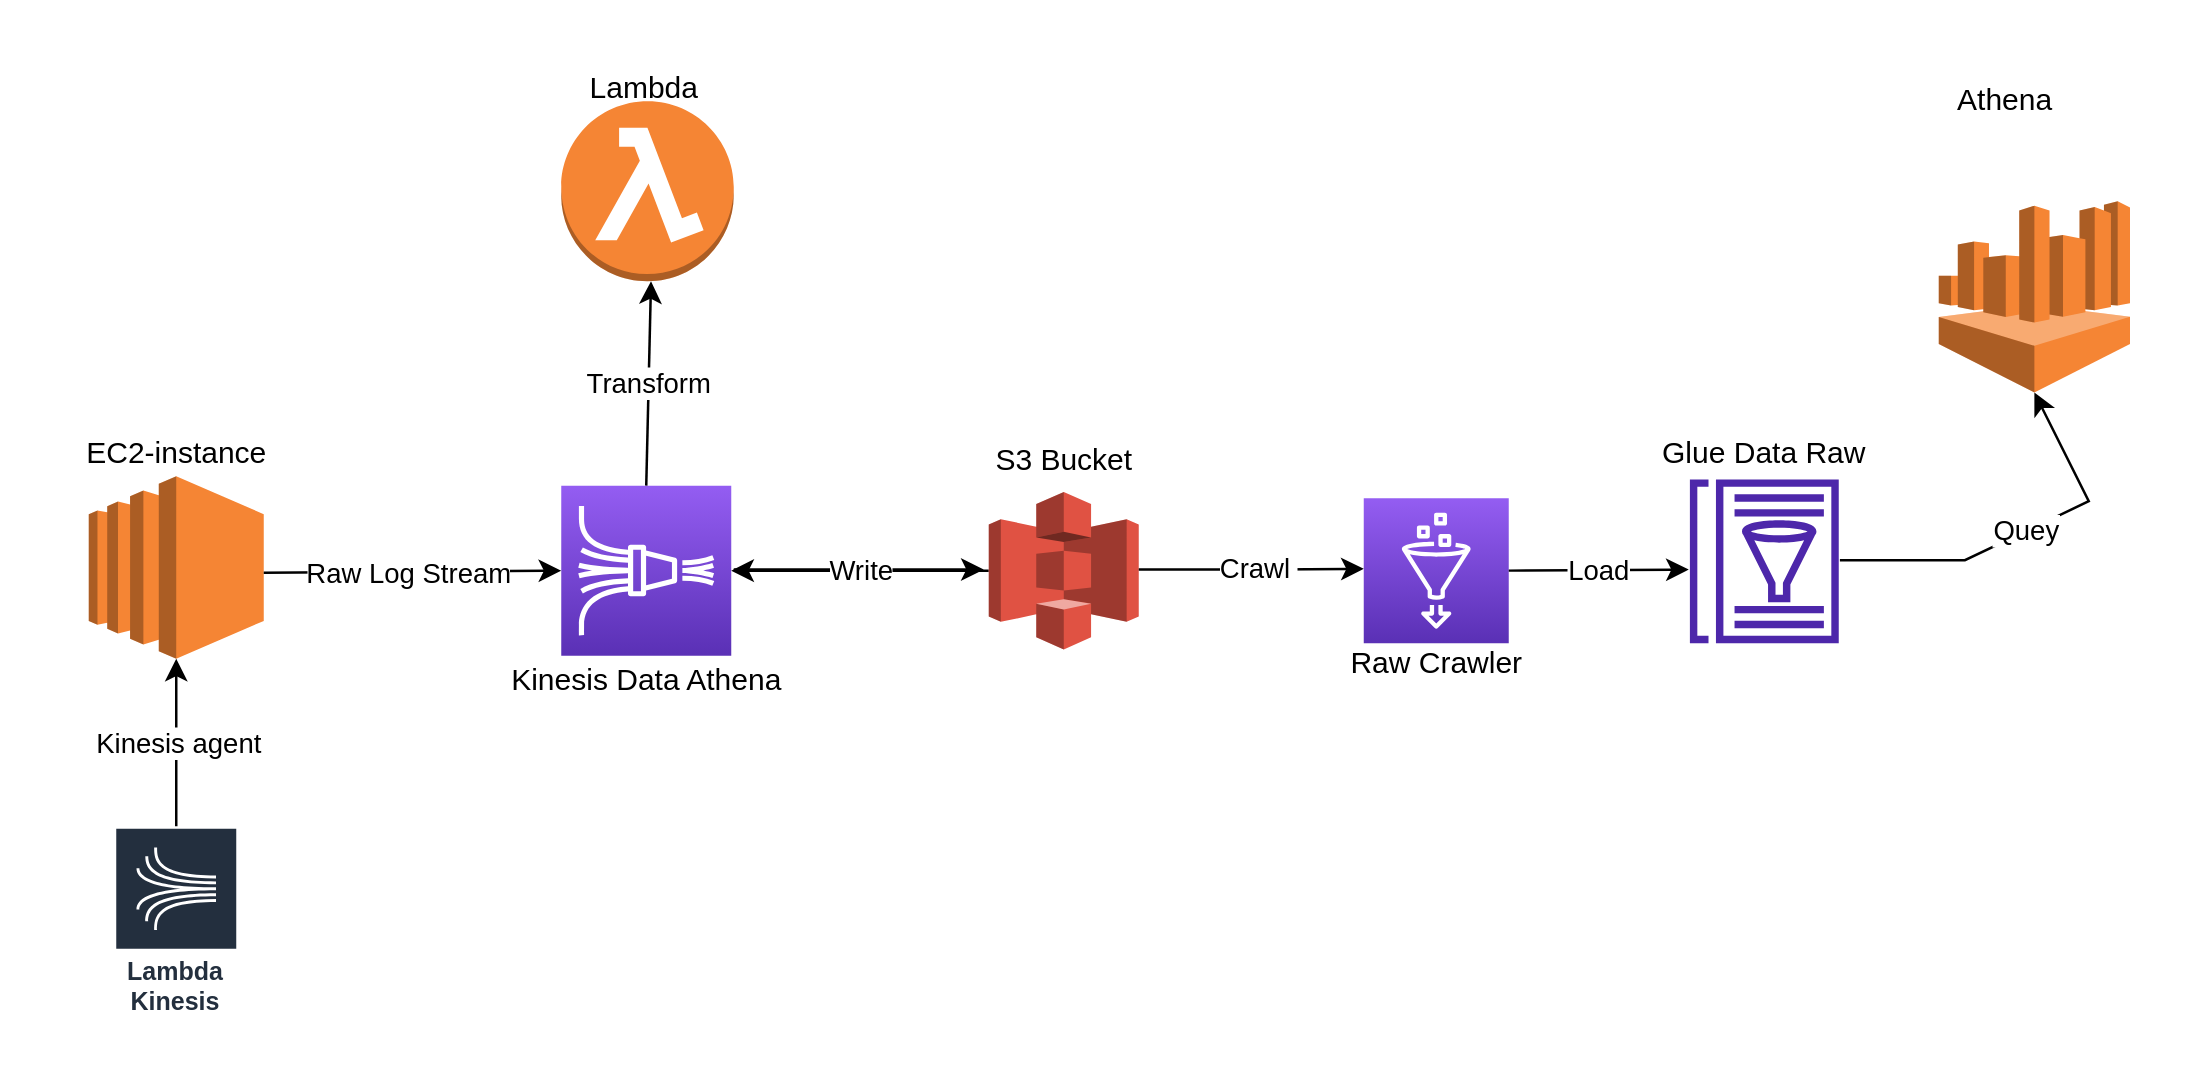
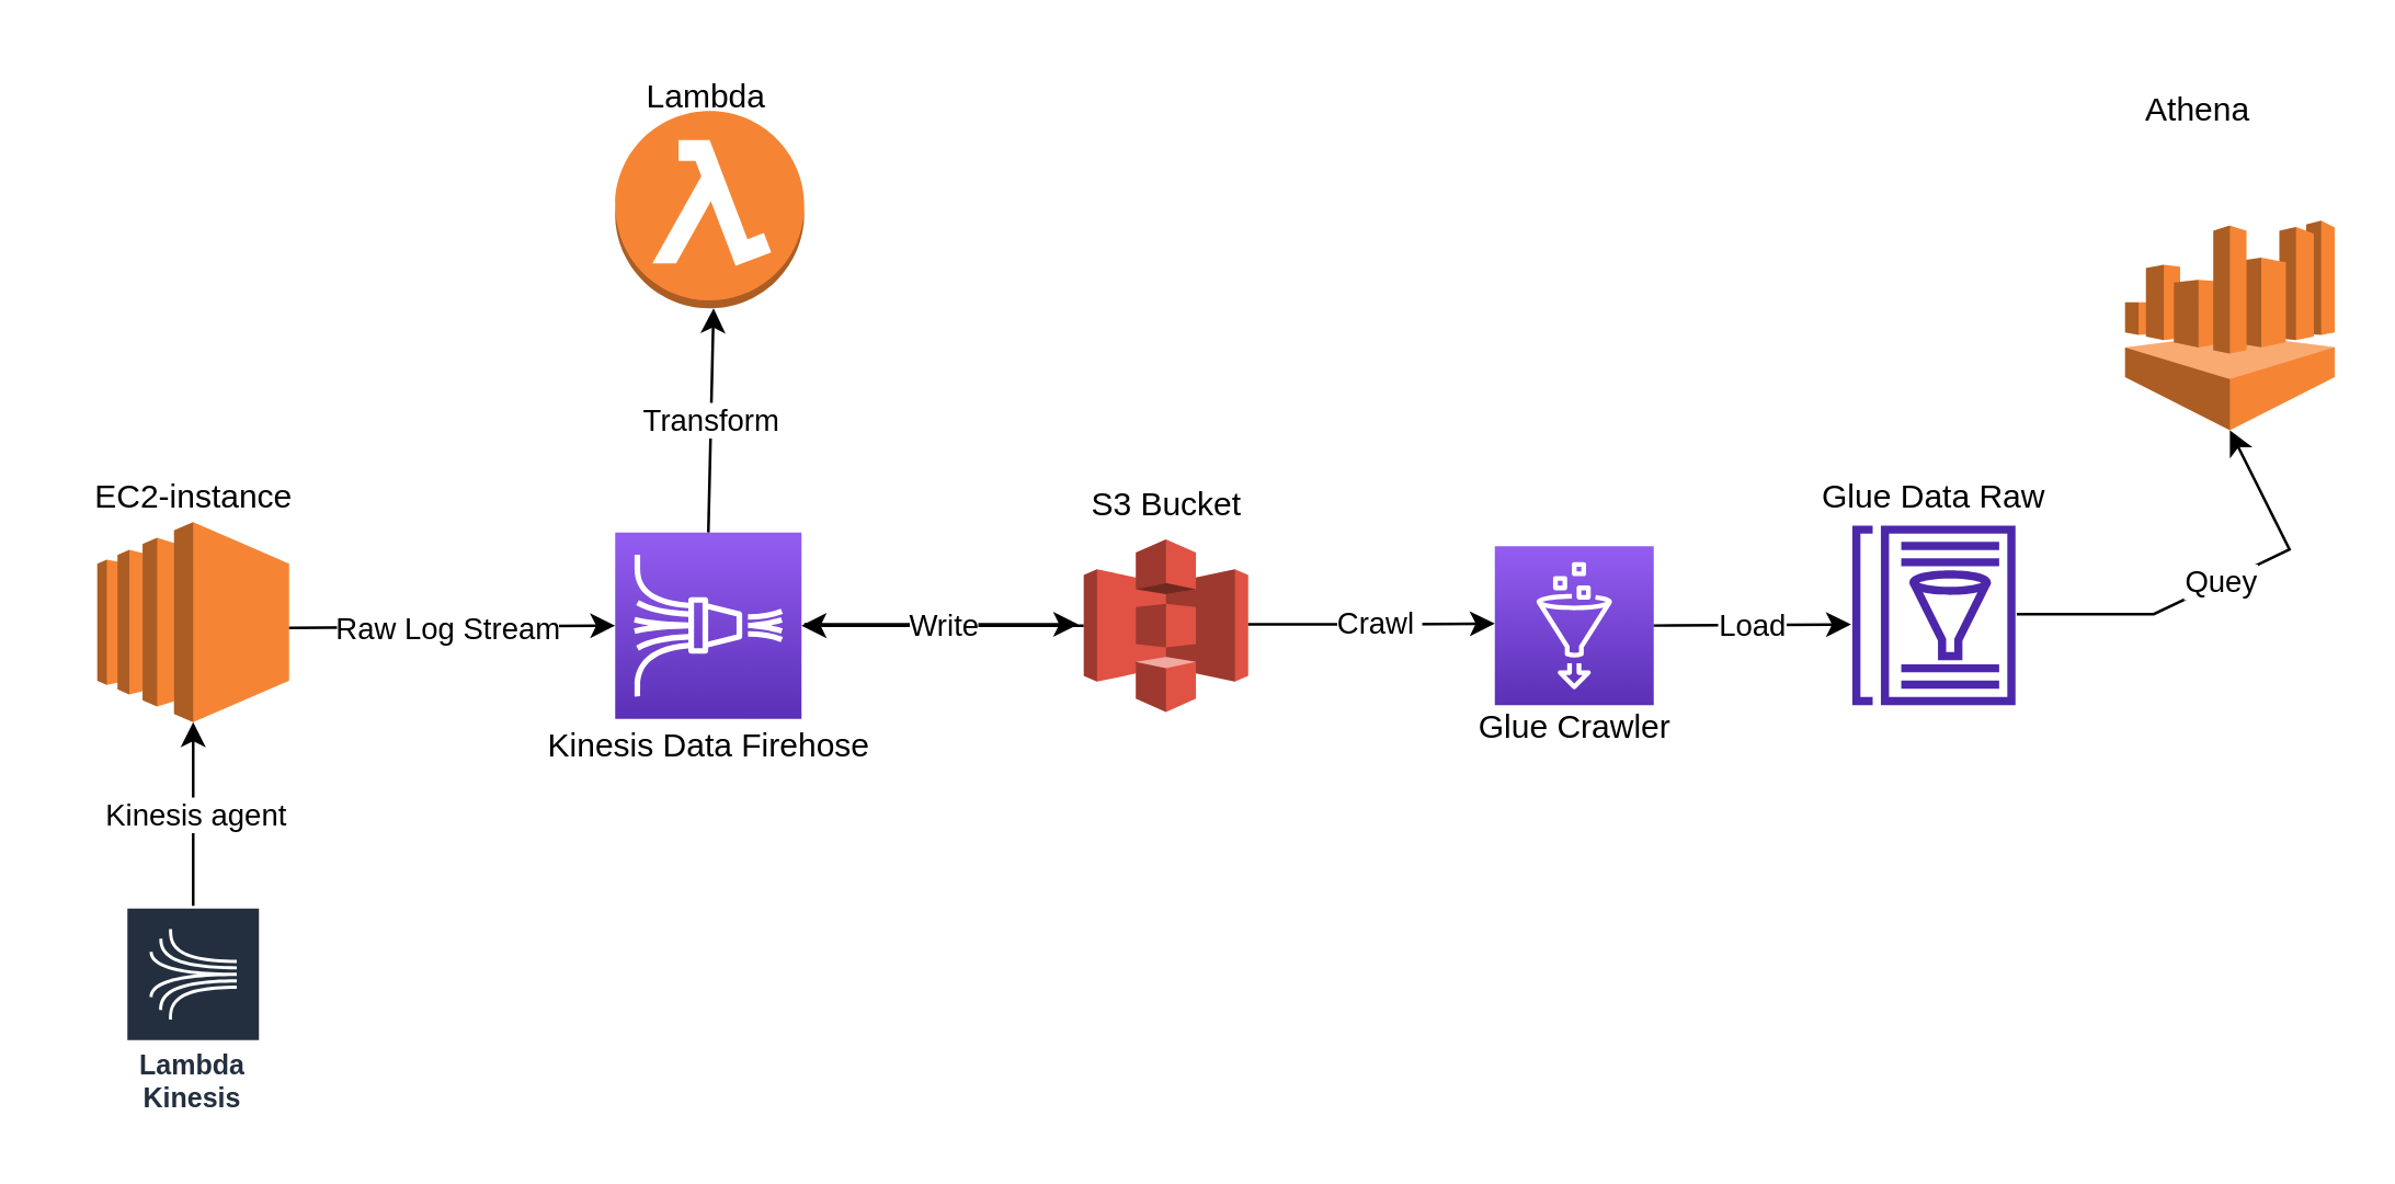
  <mxCell id="0" />
  <mxCell id="1" parent="0" />
  <mxCell id="2" value="" style="outlineConnect=0;dashed=0;verticalLabelPosition=bottom;verticalAlign=top;align=center;html=1;shape=mxgraph.aws3.ec2;fillColor=#F58534;gradientColor=none;" parent="1" vertex="1"><mxGeometry x="35" y="190" width="70" height="73" as="geometry" /></mxCell>
  <mxCell id="3" value="Lambda Kinesis" style="sketch=0;outlineConnect=0;fontColor=#232F3E;gradientColor=none;strokeColor=#ffffff;fillColor=#232F3E;dashed=0;verticalLabelPosition=middle;verticalAlign=bottom;align=center;html=1;whiteSpace=wrap;fontSize=10;fontStyle=1;spacing=3;shape=mxgraph.aws4.productIcon;prIcon=mxgraph.aws4.kinesis;" parent="1" vertex="1"><mxGeometry x="45" y="330" width="50" height="80" as="geometry" /></mxCell>
  <mxCell id="4" value="" style="sketch=0;points=[[0,0,0],[0.25,0,0],[0.5,0,0],[0.75,0,0],[1,0,0],[0,1,0],[0.25,1,0],[0.5,1,0],[0.75,1,0],[1,1,0],[0,0.25,0],[0,0.5,0],[0,0.75,0],[1,0.25,0],[1,0.5,0],[1,0.75,0]];outlineConnect=0;fontColor=#232F3E;gradientColor=#945DF2;gradientDirection=north;fillColor=#5A30B5;strokeColor=#ffffff;dashed=0;verticalLabelPosition=bottom;verticalAlign=top;align=center;html=1;fontSize=12;fontStyle=0;aspect=fixed;shape=mxgraph.aws4.resourceIcon;resIcon=mxgraph.aws4.kinesis_data_firehose;" parent="1" vertex="1"><mxGeometry x="224" y="193.75" width="68" height="68" as="geometry" /></mxCell>
  <mxCell id="5" value="" style="edgeStyle=orthogonalEdgeStyle;rounded=0;orthogonalLoop=1;jettySize=auto;html=1;" parent="1" source="6" target="4" edge="1"><mxGeometry relative="1" as="geometry" /></mxCell>
  <mxCell id="6" value="" style="outlineConnect=0;dashed=0;verticalLabelPosition=bottom;verticalAlign=top;align=center;html=1;shape=mxgraph.aws3.s3;fillColor=#E05243;gradientColor=none;" parent="1" vertex="1"><mxGeometry x="395" y="196.25" width="60" height="63" as="geometry" /></mxCell>
  <mxCell id="7" value="" style="outlineConnect=0;dashed=0;verticalLabelPosition=bottom;verticalAlign=top;align=center;html=1;shape=mxgraph.aws3.lambda_function;fillColor=#F58534;gradientColor=none;" parent="1" vertex="1"><mxGeometry x="224" y="40" width="69" height="72" as="geometry" /></mxCell>
  <mxCell id="8" value="" style="sketch=0;outlineConnect=0;fontColor=#232F3E;gradientColor=none;fillColor=#4D27AA;strokeColor=none;dashed=0;verticalLabelPosition=bottom;verticalAlign=top;align=center;html=1;fontSize=12;fontStyle=0;aspect=fixed;pointerEvents=1;shape=mxgraph.aws4.glue_data_catalog;" parent="1" vertex="1"><mxGeometry x="675" y="191.25" width="60.46" height="65.5" as="geometry" /></mxCell>
  <mxCell id="9" value="" style="sketch=0;points=[[0,0,0],[0.25,0,0],[0.5,0,0],[0.75,0,0],[1,0,0],[0,1,0],[0.25,1,0],[0.5,1,0],[0.75,1,0],[1,1,0],[0,0.25,0],[0,0.5,0],[0,0.75,0],[1,0.25,0],[1,0.5,0],[1,0.75,0]];outlineConnect=0;fontColor=#232F3E;gradientColor=#945DF2;gradientDirection=north;fillColor=#5A30B5;strokeColor=#ffffff;dashed=0;verticalLabelPosition=bottom;verticalAlign=top;align=center;html=1;fontSize=12;fontStyle=0;aspect=fixed;shape=mxgraph.aws4.resourceIcon;resIcon=mxgraph.aws4.glue;" parent="1" vertex="1"><mxGeometry x="545" y="198.75" width="58" height="58" as="geometry" /></mxCell>
  <mxCell id="10" value="" style="outlineConnect=0;dashed=0;verticalLabelPosition=bottom;verticalAlign=top;align=center;html=1;shape=mxgraph.aws3.athena;fillColor=#F58534;gradientColor=none;" parent="1" vertex="1"><mxGeometry x="775" y="80" width="76.5" height="76.5" as="geometry" /></mxCell>
  <mxCell id="11" value="" style="endArrow=classic;html=1;rounded=0;entryX=0;entryY=0.5;entryDx=0;entryDy=0;entryPerimeter=0;" parent="1" target="4" edge="1"><mxGeometry relative="1" as="geometry"><mxPoint x="105" y="228.58" as="sourcePoint" /><mxPoint x="195" y="230" as="targetPoint" /></mxGeometry></mxCell>
  <mxCell id="12" value="Raw Log Stream" style="edgeLabel;resizable=0;html=1;align=center;verticalAlign=middle;" parent="11" connectable="0" vertex="1"><mxGeometry relative="1" as="geometry"><mxPoint x="-2" as="offset" /></mxGeometry></mxCell>
  <mxCell id="13" value="" style="endArrow=classic;html=1;rounded=0;" parent="1" edge="1"><mxGeometry relative="1" as="geometry"><mxPoint x="293" y="227.33" as="sourcePoint" /><mxPoint x="393" y="227.33" as="targetPoint" /><Array as="points"><mxPoint x="343" y="227.33" /></Array></mxGeometry></mxCell>
  <mxCell id="14" value="Write" style="edgeLabel;resizable=0;html=1;align=center;verticalAlign=middle;" parent="13" connectable="0" vertex="1"><mxGeometry relative="1" as="geometry" /></mxCell>
  <mxCell id="15" value="" style="endArrow=classic;html=1;rounded=0;" parent="1" edge="1"><mxGeometry relative="1" as="geometry"><mxPoint x="455" y="227.33" as="sourcePoint" /><mxPoint x="545" y="227" as="targetPoint" /><Array as="points"><mxPoint x="505" y="227.33" /></Array></mxGeometry></mxCell>
  <mxCell id="16" value="Crawl&amp;nbsp;" style="edgeLabel;resizable=0;html=1;align=center;verticalAlign=middle;" parent="15" connectable="0" vertex="1"><mxGeometry relative="1" as="geometry"><mxPoint x="2" y="-1" as="offset" /></mxGeometry></mxCell>
  <mxCell id="17" value="" style="endArrow=classic;html=1;rounded=0;exitX=1;exitY=0.5;exitDx=0;exitDy=0;exitPerimeter=0;" parent="1" source="9" edge="1"><mxGeometry relative="1" as="geometry"><mxPoint x="615" y="227" as="sourcePoint" /><mxPoint x="675" y="227.33" as="targetPoint" /></mxGeometry></mxCell>
  <mxCell id="18" value="Load" style="edgeLabel;resizable=0;html=1;align=center;verticalAlign=middle;" parent="17" connectable="0" vertex="1"><mxGeometry relative="1" as="geometry" /></mxCell>
  <mxCell id="19" value="" style="endArrow=classic;html=1;rounded=0;entryX=0.5;entryY=1;entryDx=0;entryDy=0;entryPerimeter=0;" parent="1" target="10" edge="1"><mxGeometry relative="1" as="geometry"><mxPoint x="735.46" y="223.58" as="sourcePoint" /><mxPoint x="835.46" y="223.58" as="targetPoint" /><Array as="points"><mxPoint x="785.46" y="223.58" /><mxPoint x="835" y="200" /></Array></mxGeometry></mxCell>
  <mxCell id="20" value="Quey" style="edgeLabel;resizable=0;html=1;align=center;verticalAlign=middle;" parent="19" connectable="0" vertex="1"><mxGeometry relative="1" as="geometry" /></mxCell>
  <mxCell id="21" value="" style="endArrow=classic;html=1;rounded=0;" parent="1" target="2" edge="1"><mxGeometry relative="1" as="geometry"><mxPoint x="70" y="330" as="sourcePoint" /><mxPoint x="495" y="360" as="targetPoint" /></mxGeometry></mxCell>
  <mxCell id="22" value="Kinesis agent" style="edgeLabel;resizable=0;html=1;align=center;verticalAlign=middle;" parent="21" connectable="0" vertex="1"><mxGeometry relative="1" as="geometry" /></mxCell>
  <mxCell id="23" value="" style="endArrow=classic;html=1;rounded=0;exitX=0.5;exitY=0;exitDx=0;exitDy=0;exitPerimeter=0;" parent="1" source="4" edge="1"><mxGeometry relative="1" as="geometry"><mxPoint x="257.09" y="159" as="sourcePoint" /><mxPoint x="259.904" y="112" as="targetPoint" /></mxGeometry></mxCell>
  <mxCell id="24" value="Transform" style="edgeLabel;resizable=0;html=1;align=center;verticalAlign=middle;" parent="23" connectable="0" vertex="1"><mxGeometry relative="1" as="geometry" /></mxCell>
  <mxCell id="25" value="EC2-instance" style="text;html=1;align=center;verticalAlign=middle;resizable=0;points=[];autosize=1;strokeColor=none;fillColor=none;" parent="1" vertex="1"><mxGeometry x="20" y="166.25" width="100" height="30" as="geometry" /></mxCell>
- <mxCell id="26" value="Kinesis Data Athena" style="text;html=1;align=center;verticalAlign=middle;resizable=0;points=[];autosize=1;strokeColor=none;fillColor=none;" parent="1" vertex="1"><mxGeometry x="188" y="256.75" width="140" height="30" as="geometry" /></mxCell>
+ <mxCell id="26" value="Kinesis Data Firehose" style="text;html=1;align=center;verticalAlign=middle;resizable=0;points=[];autosize=1;strokeColor=none;fillColor=none;" parent="1" vertex="1"><mxGeometry x="188" y="256.75" width="140" height="30" as="geometry" /></mxCell>
  <mxCell id="27" value="S3 Bucket" style="text;html=1;align=center;verticalAlign=middle;resizable=0;points=[];autosize=1;strokeColor=none;fillColor=none;" parent="1" vertex="1"><mxGeometry x="385" y="168.75" width="80" height="30" as="geometry" /></mxCell>
- <mxCell id="28" value="Raw Crawler" style="text;html=1;align=center;verticalAlign=middle;resizable=0;points=[];autosize=1;strokeColor=none;fillColor=none;" parent="1" vertex="1"><mxGeometry x="529" y="250" width="90" height="30" as="geometry" /></mxCell>
+ <mxCell id="28" value="Glue Crawler" style="text;html=1;align=center;verticalAlign=middle;resizable=0;points=[];autosize=1;strokeColor=none;fillColor=none;" parent="1" vertex="1"><mxGeometry x="529" y="250" width="90" height="30" as="geometry" /></mxCell>
  <mxCell id="29" value="Glue Data Raw" style="text;html=1;align=center;verticalAlign=middle;resizable=0;points=[];autosize=1;strokeColor=none;fillColor=none;" parent="1" vertex="1"><mxGeometry x="645.23" y="166.25" width="120" height="30" as="geometry" /></mxCell>
  <mxCell id="30" value="Athena&amp;nbsp;" style="text;html=1;align=center;verticalAlign=middle;resizable=0;points=[];autosize=1;strokeColor=none;fillColor=none;" parent="1" vertex="1"><mxGeometry x="773.25" y="25" width="60" height="30" as="geometry" /></mxCell>
  <mxCell id="31" value="Lambda" style="text;html=1;align=center;verticalAlign=middle;resizable=0;points=[];autosize=1;strokeColor=none;fillColor=none;" parent="1" vertex="1"><mxGeometry x="222" y="20" width="70" height="30" as="geometry" /></mxCell>
